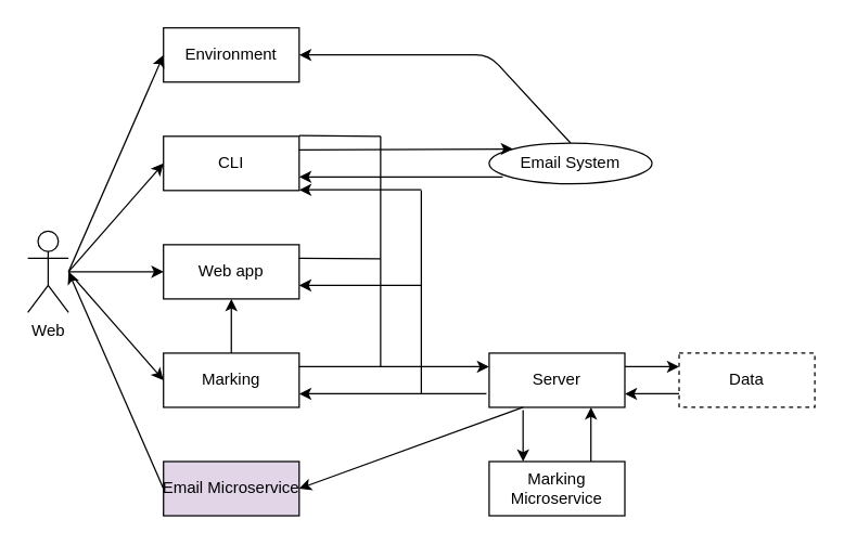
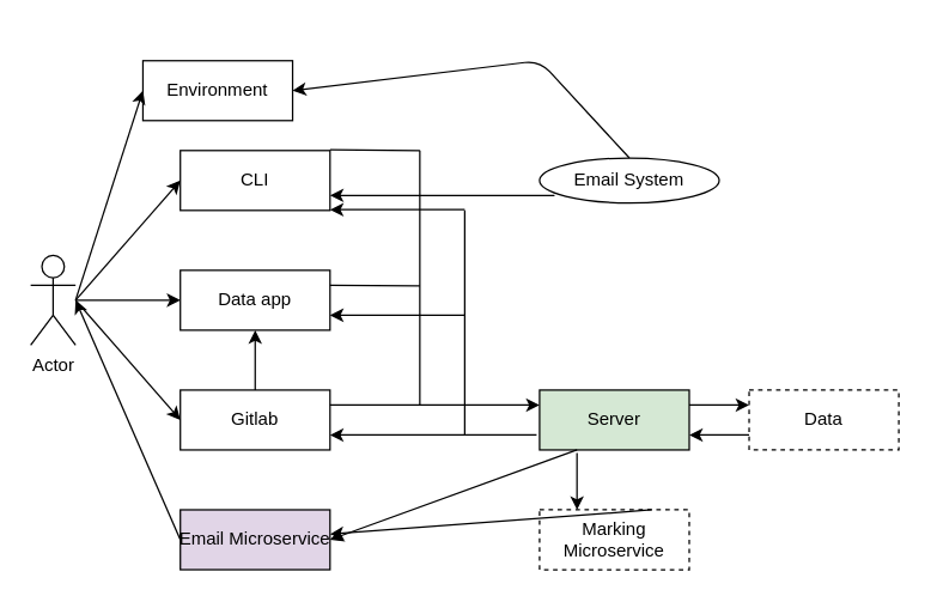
  <mxCell id="0" />
  <mxCell id="1" parent="0" />
- <mxCell id="2" value="Server" style="rounded=0;whiteSpace=wrap;html=1;" vertex="1" parent="1"><mxGeometry x="360" y="260" width="100" height="40" as="geometry" /></mxCell>
- <mxCell id="3" value="Environment" style="rounded=0;whiteSpace=wrap;html=1;" vertex="1" parent="1"><mxGeometry x="120" y="20" width="100" height="40" as="geometry" /></mxCell>
- <mxCell id="4" value="Web app" style="rounded=0;whiteSpace=wrap;html=1;" vertex="1" parent="1"><mxGeometry x="120" y="180" width="100" height="40" as="geometry" /></mxCell>
- <mxCell id="5" value="Marking" style="rounded=0;whiteSpace=wrap;html=1;" vertex="1" parent="1"><mxGeometry x="120" y="260" width="100" height="40" as="geometry" /></mxCell>
+ <mxCell id="2" value="Server" style="rounded=0;whiteSpace=wrap;html=1;fillColor=#d5e8d4;" vertex="1" parent="1"><mxGeometry x="360" y="260" width="100" height="40" as="geometry" /></mxCell>
+ <mxCell id="3" value="Environment" style="rounded=0;whiteSpace=wrap;html=1;" vertex="1" parent="1"><mxGeometry x="95" y="40" width="100" height="40" as="geometry" /></mxCell>
+ <mxCell id="4" value="Data app" style="rounded=0;whiteSpace=wrap;html=1;" vertex="1" parent="1"><mxGeometry x="120" y="180" width="100" height="40" as="geometry" /></mxCell>
+ <mxCell id="5" value="Gitlab" style="rounded=0;whiteSpace=wrap;html=1;" vertex="1" parent="1"><mxGeometry x="120" y="260" width="100" height="40" as="geometry" /></mxCell>
  <mxCell id="6" value="" style="endArrow=none;html=1;fillColor=#60a917;strokeColor=#000000;" edge="1" parent="1"><mxGeometry width="50" height="50" relative="1" as="geometry"><mxPoint x="220" y="190" as="sourcePoint" /><mxPoint x="280" y="190.5" as="targetPoint" /></mxGeometry></mxCell>
  <mxCell id="7" value="" style="endArrow=none;html=1;fillColor=#60a917;strokeColor=#000000;" edge="1" parent="1"><mxGeometry width="50" height="50" relative="1" as="geometry"><mxPoint x="220" y="99.5" as="sourcePoint" /><mxPoint x="280" y="100" as="targetPoint" /></mxGeometry></mxCell>
  <mxCell id="8" value="" style="endArrow=none;html=1;fillColor=#60a917;strokeColor=#000000;" edge="1" parent="1"><mxGeometry width="50" height="50" relative="1" as="geometry"><mxPoint x="280" y="270" as="sourcePoint" /><mxPoint x="280" y="100" as="targetPoint" /></mxGeometry></mxCell>
  <mxCell id="9" value="" style="endArrow=classic;html=1;strokeColor=#000000;fillColor=#60a917;" edge="1" parent="1"><mxGeometry width="50" height="50" relative="1" as="geometry"><mxPoint x="220" y="270" as="sourcePoint" /><mxPoint x="360" y="270" as="targetPoint" /></mxGeometry></mxCell>
  <mxCell id="10" value="" style="endArrow=classic;html=1;strokeColor=#000000;entryX=1.02;entryY=1.075;entryDx=0;entryDy=0;entryPerimeter=0;fillColor=#fa6800;" edge="1" parent="1"><mxGeometry width="50" height="50" relative="1" as="geometry"><mxPoint x="358" y="290" as="sourcePoint" /><mxPoint x="220" y="290" as="targetPoint" /></mxGeometry></mxCell>
  <mxCell id="11" value="" style="endArrow=none;html=1;fillColor=#fa6800;strokeColor=#000000;" edge="1" parent="1"><mxGeometry width="50" height="50" relative="1" as="geometry"><mxPoint x="310" y="290" as="sourcePoint" /><mxPoint x="310" y="140" as="targetPoint" /></mxGeometry></mxCell>
  <mxCell id="12" value="" style="endArrow=classic;html=1;strokeColor=#000000;fillColor=#fa6800;" edge="1" parent="1"><mxGeometry width="50" height="50" relative="1" as="geometry"><mxPoint x="310" y="210" as="sourcePoint" /><mxPoint x="220" y="210" as="targetPoint" /></mxGeometry></mxCell>
  <mxCell id="13" value="" style="endArrow=classic;html=1;strokeColor=#000000;fillColor=#fa6800;" edge="1" parent="1"><mxGeometry width="50" height="50" relative="1" as="geometry"><mxPoint x="310" y="139.5" as="sourcePoint" /><mxPoint x="220" y="139.5" as="targetPoint" /></mxGeometry></mxCell>
  <mxCell id="14" value="" style="endArrow=classic;html=1;strokeColor=#000000;exitX=0.5;exitY=0;exitDx=0;exitDy=0;fillColor=#fa6800;" edge="1" parent="1" source="5" target="4"><mxGeometry width="50" height="50" relative="1" as="geometry"><mxPoint x="120" y="380" as="sourcePoint" /><mxPoint x="170" y="330" as="targetPoint" /></mxGeometry></mxCell>
- <mxCell id="15" value="Web" style="shape=umlActor;verticalLabelPosition=bottom;labelBackgroundColor=#ffffff;verticalAlign=top;html=1;outlineConnect=0;" vertex="1" parent="1"><mxGeometry x="20" y="170" width="30" height="60" as="geometry" /></mxCell>
+ <mxCell id="15" value="Actor" style="shape=umlActor;verticalLabelPosition=bottom;labelBackgroundColor=#ffffff;verticalAlign=top;html=1;outlineConnect=0;" vertex="1" parent="1"><mxGeometry x="20" y="170" width="30" height="60" as="geometry" /></mxCell>
  <mxCell id="16" value="" style="endArrow=classic;html=1;strokeColor=#000000;entryX=0;entryY=0.5;entryDx=0;entryDy=0;" edge="1" parent="1" target="3"><mxGeometry width="50" height="50" relative="1" as="geometry"><mxPoint x="50" y="200" as="sourcePoint" /><mxPoint x="100" y="150" as="targetPoint" /></mxGeometry></mxCell>
  <mxCell id="17" value="" style="endArrow=classic;html=1;strokeColor=#000000;entryX=0;entryY=0.5;entryDx=0;entryDy=0;" edge="1" parent="1" target="5"><mxGeometry width="50" height="50" relative="1" as="geometry"><mxPoint x="50" y="200" as="sourcePoint" /><mxPoint x="80" y="300" as="targetPoint" /></mxGeometry></mxCell>
  <mxCell id="18" value="" style="endArrow=classic;html=1;strokeColor=#000000;entryX=0;entryY=0.5;entryDx=0;entryDy=0;" edge="1" parent="1" target="4"><mxGeometry width="50" height="50" relative="1" as="geometry"><mxPoint x="50" y="200" as="sourcePoint" /><mxPoint x="70" y="330" as="targetPoint" /></mxGeometry></mxCell>
  <mxCell id="19" value="Data" style="rounded=0;whiteSpace=wrap;html=1;dashed=1;" vertex="1" parent="1"><mxGeometry x="500" y="260" width="100" height="40" as="geometry" /></mxCell>
  <mxCell id="20" value="CLI" style="rounded=0;whiteSpace=wrap;html=1;" vertex="1" parent="1"><mxGeometry x="120" y="100" width="100" height="40" as="geometry" /></mxCell>
  <mxCell id="21" value="" style="endArrow=classic;html=1;strokeColor=#000000;entryX=0;entryY=0.5;entryDx=0;entryDy=0;" edge="1" parent="1" target="20"><mxGeometry width="50" height="50" relative="1" as="geometry"><mxPoint x="50" y="200" as="sourcePoint" /><mxPoint x="130" y="290" as="targetPoint" /></mxGeometry></mxCell>
  <mxCell id="22" value="Email System" style="ellipse;whiteSpace=wrap;html=1;" vertex="1" parent="1"><mxGeometry x="360" y="105" width="120" height="30" as="geometry" /></mxCell>
  <mxCell id="23" value="" style="endArrow=classic;html=1;strokeColor=#000000;entryX=1;entryY=0.5;entryDx=0;entryDy=0;exitX=0.5;exitY=0;exitDx=0;exitDy=0;" edge="1" parent="1" source="22" target="3"><mxGeometry width="50" height="50" relative="1" as="geometry"><mxPoint x="410" y="100" as="sourcePoint" /><mxPoint x="460" y="50" as="targetPoint" /><Array as="points"><mxPoint x="360" y="40" /></Array></mxGeometry></mxCell>
- <mxCell id="24" value="" style="endArrow=classic;html=1;strokeColor=#000000;exitX=1;exitY=0.25;exitDx=0;exitDy=0;entryX=0;entryY=0;entryDx=0;entryDy=0;fillColor=#008a00;" edge="1" parent="1" source="20" target="22"><mxGeometry width="50" height="50" relative="1" as="geometry"><mxPoint x="230" y="110" as="sourcePoint" /><mxPoint x="270" y="70" as="targetPoint" /></mxGeometry></mxCell>
  <mxCell id="25" value="" style="endArrow=classic;html=1;strokeColor=#000000;entryX=1;entryY=0.75;entryDx=0;entryDy=0;fillColor=#fa6800;" edge="1" parent="1" target="20"><mxGeometry width="50" height="50" relative="1" as="geometry"><mxPoint x="370" y="130" as="sourcePoint" /><mxPoint x="420" y="80" as="targetPoint" /></mxGeometry></mxCell>
  <mxCell id="26" value="" style="endArrow=classic;html=1;strokeColor=#000000;entryX=0;entryY=0.25;entryDx=0;entryDy=0;exitX=1;exitY=0.25;exitDx=0;exitDy=0;" edge="1" parent="1" source="2" target="19"><mxGeometry width="50" height="50" relative="1" as="geometry"><mxPoint x="460" y="260" as="sourcePoint" /><mxPoint x="510" y="210" as="targetPoint" /></mxGeometry></mxCell>
  <mxCell id="27" value="" style="endArrow=classic;html=1;strokeColor=#000000;entryX=1;entryY=0.75;entryDx=0;entryDy=0;exitX=0;exitY=0.75;exitDx=0;exitDy=0;" edge="1" parent="1" source="19" target="2"><mxGeometry width="50" height="50" relative="1" as="geometry"><mxPoint x="560" y="290" as="sourcePoint" /><mxPoint x="570" y="280" as="targetPoint" /></mxGeometry></mxCell>
- <mxCell id="28" value="Marking Microservice" style="rounded=0;whiteSpace=wrap;html=1;" vertex="1" parent="1"><mxGeometry x="360" y="340" width="100" height="40" as="geometry" /></mxCell>
+ <mxCell id="28" value="Marking Microservice" style="rounded=0;whiteSpace=wrap;html=1;dashed=1;" vertex="1" parent="1"><mxGeometry x="360" y="340" width="100" height="40" as="geometry" /></mxCell>
  <mxCell id="29" value="Email&amp;nbsp;Microservice" style="rounded=0;whiteSpace=wrap;html=1;fillColor=#e1d5e7;" vertex="1" parent="1"><mxGeometry x="120" y="340" width="100" height="40" as="geometry" /></mxCell>
  <mxCell id="30" value="" style="endArrow=classic;html=1;strokeColor=#000000;exitX=0;exitY=0.5;exitDx=0;exitDy=0;" edge="1" parent="1" source="29"><mxGeometry width="50" height="50" relative="1" as="geometry"><mxPoint x="50" y="200" as="sourcePoint" /><mxPoint x="50" y="200" as="targetPoint" /></mxGeometry></mxCell>
  <mxCell id="31" value="" style="endArrow=classic;html=1;strokeColor=#000000;exitX=0.25;exitY=1;exitDx=0;exitDy=0;" edge="1" parent="1" source="2"><mxGeometry width="50" height="50" relative="1" as="geometry"><mxPoint x="20" y="450" as="sourcePoint" /><mxPoint x="220" y="360" as="targetPoint" /></mxGeometry></mxCell>
  <mxCell id="32" value="" style="endArrow=classic;html=1;strokeColor=#000000;entryX=0.25;entryY=0;entryDx=0;entryDy=0;" edge="1" parent="1" target="28"><mxGeometry width="50" height="50" relative="1" as="geometry"><mxPoint x="385" y="302" as="sourcePoint" /><mxPoint x="420" y="340" as="targetPoint" /></mxGeometry></mxCell>
- <mxCell id="33" value="" style="endArrow=classic;html=1;strokeColor=#000000;exitX=0.75;exitY=0;exitDx=0;exitDy=0;entryX=0.75;entryY=1;entryDx=0;entryDy=0;" edge="1" parent="1" source="28" target="2"><mxGeometry width="50" height="50" relative="1" as="geometry"><mxPoint x="20" y="450" as="sourcePoint" /><mxPoint x="520" y="330" as="targetPoint" /></mxGeometry></mxCell>
+ <mxCell id="33" value="" style="endArrow=classic;html=1;strokeColor=#000000;exitX=0.75;exitY=0;exitDx=0;exitDy=0;" edge="1" parent="1" source="28" target="29"><mxGeometry width="50" height="50" relative="1" as="geometry"><mxPoint x="20" y="450" as="sourcePoint" /><mxPoint x="520" y="330" as="targetPoint" /></mxGeometry></mxCell>
